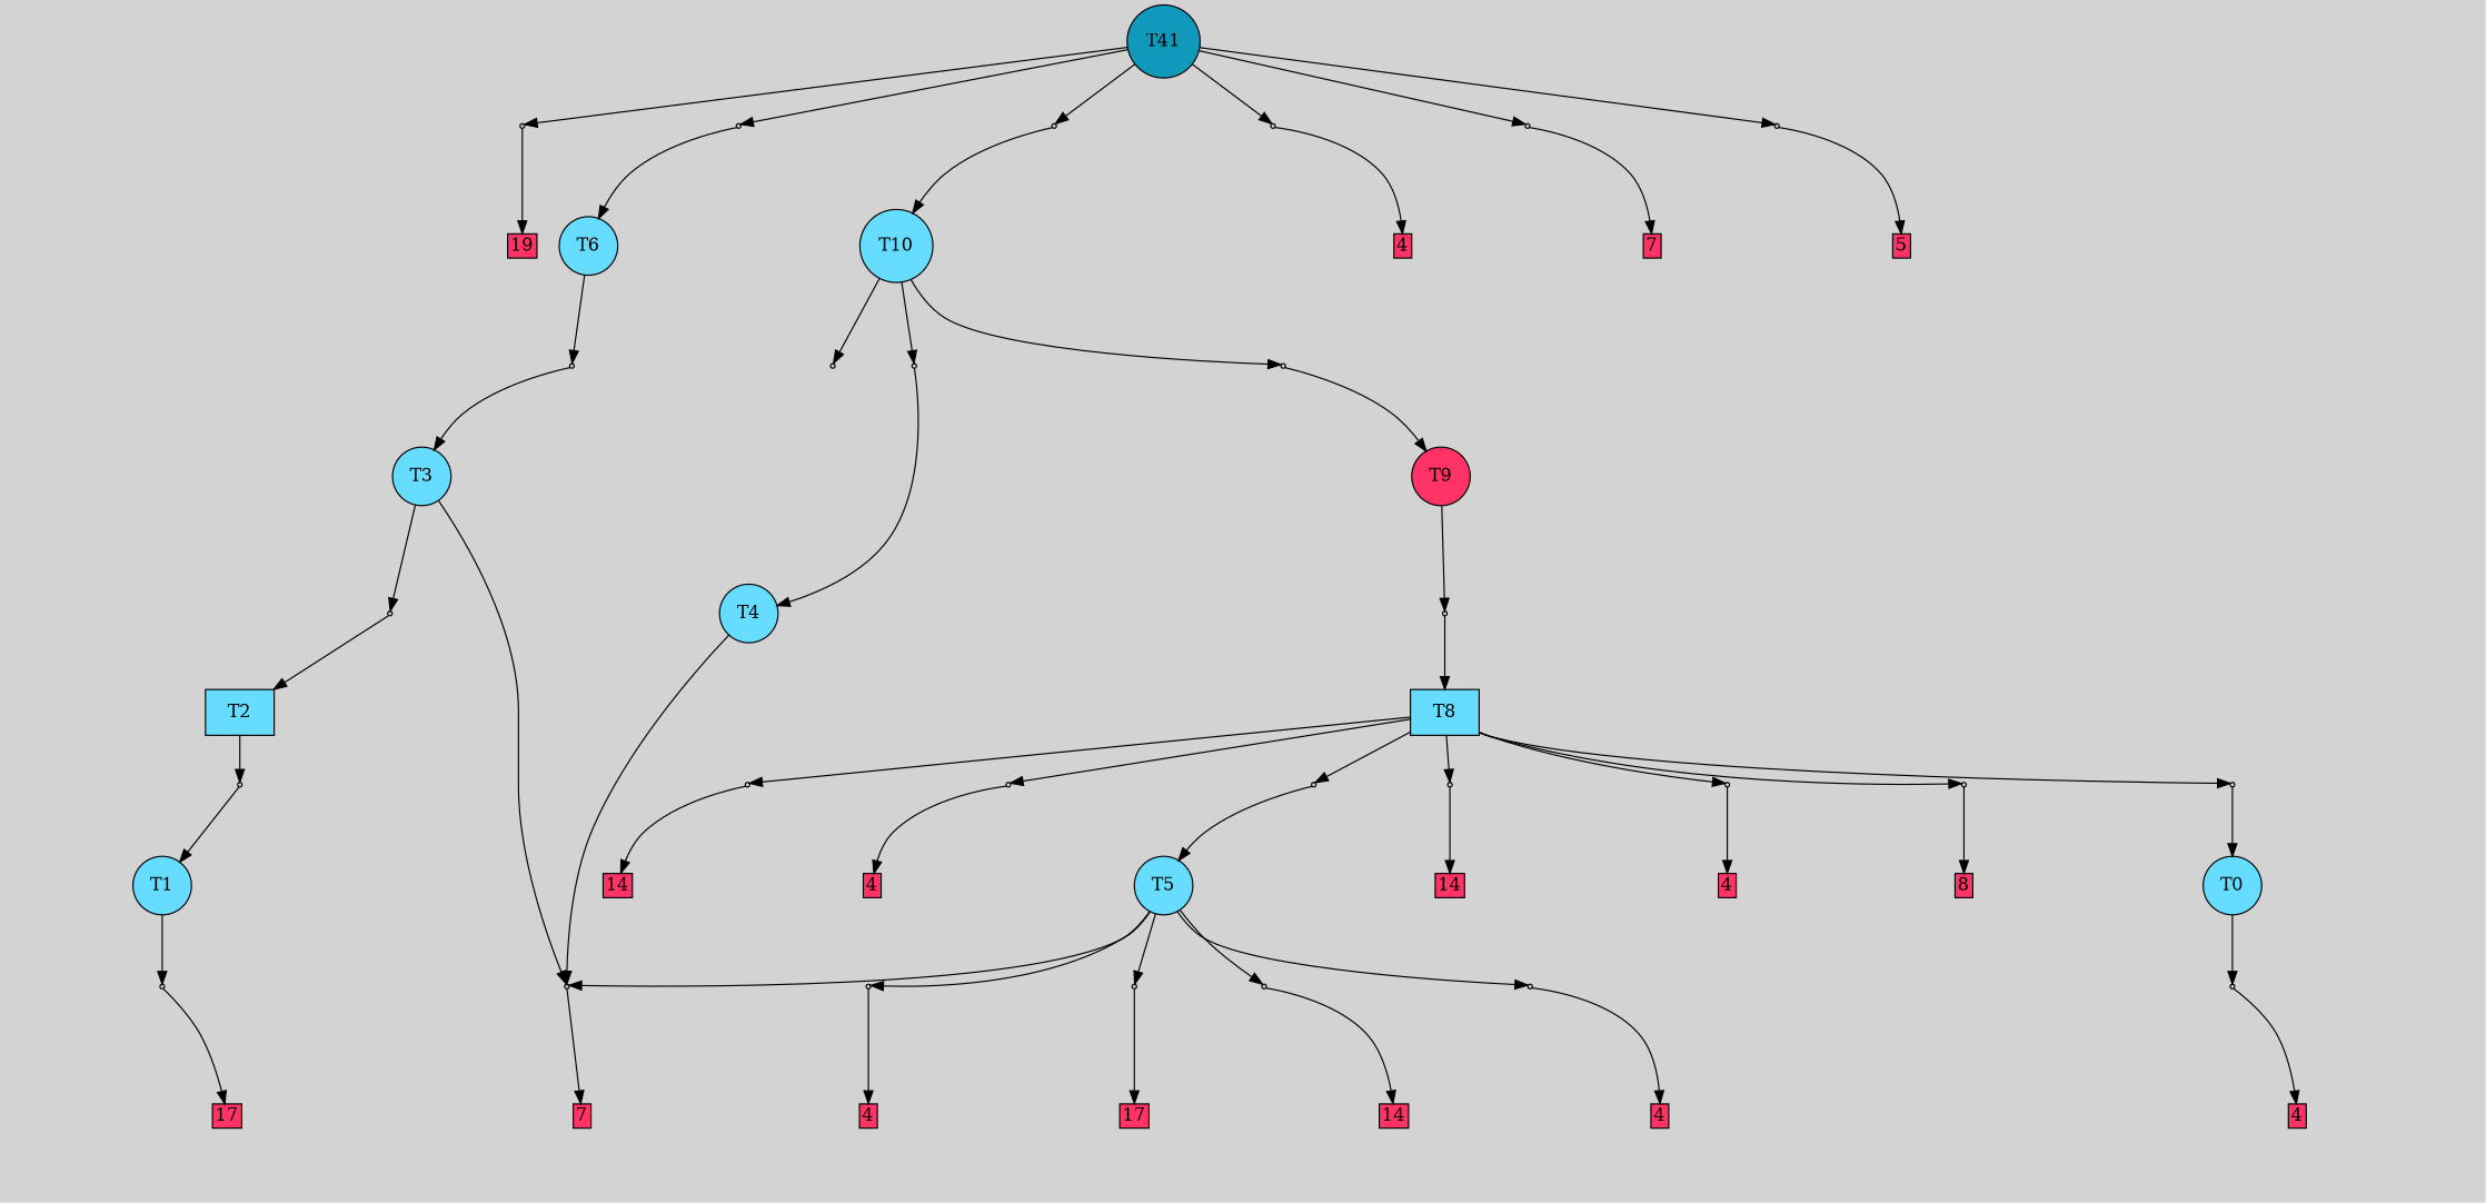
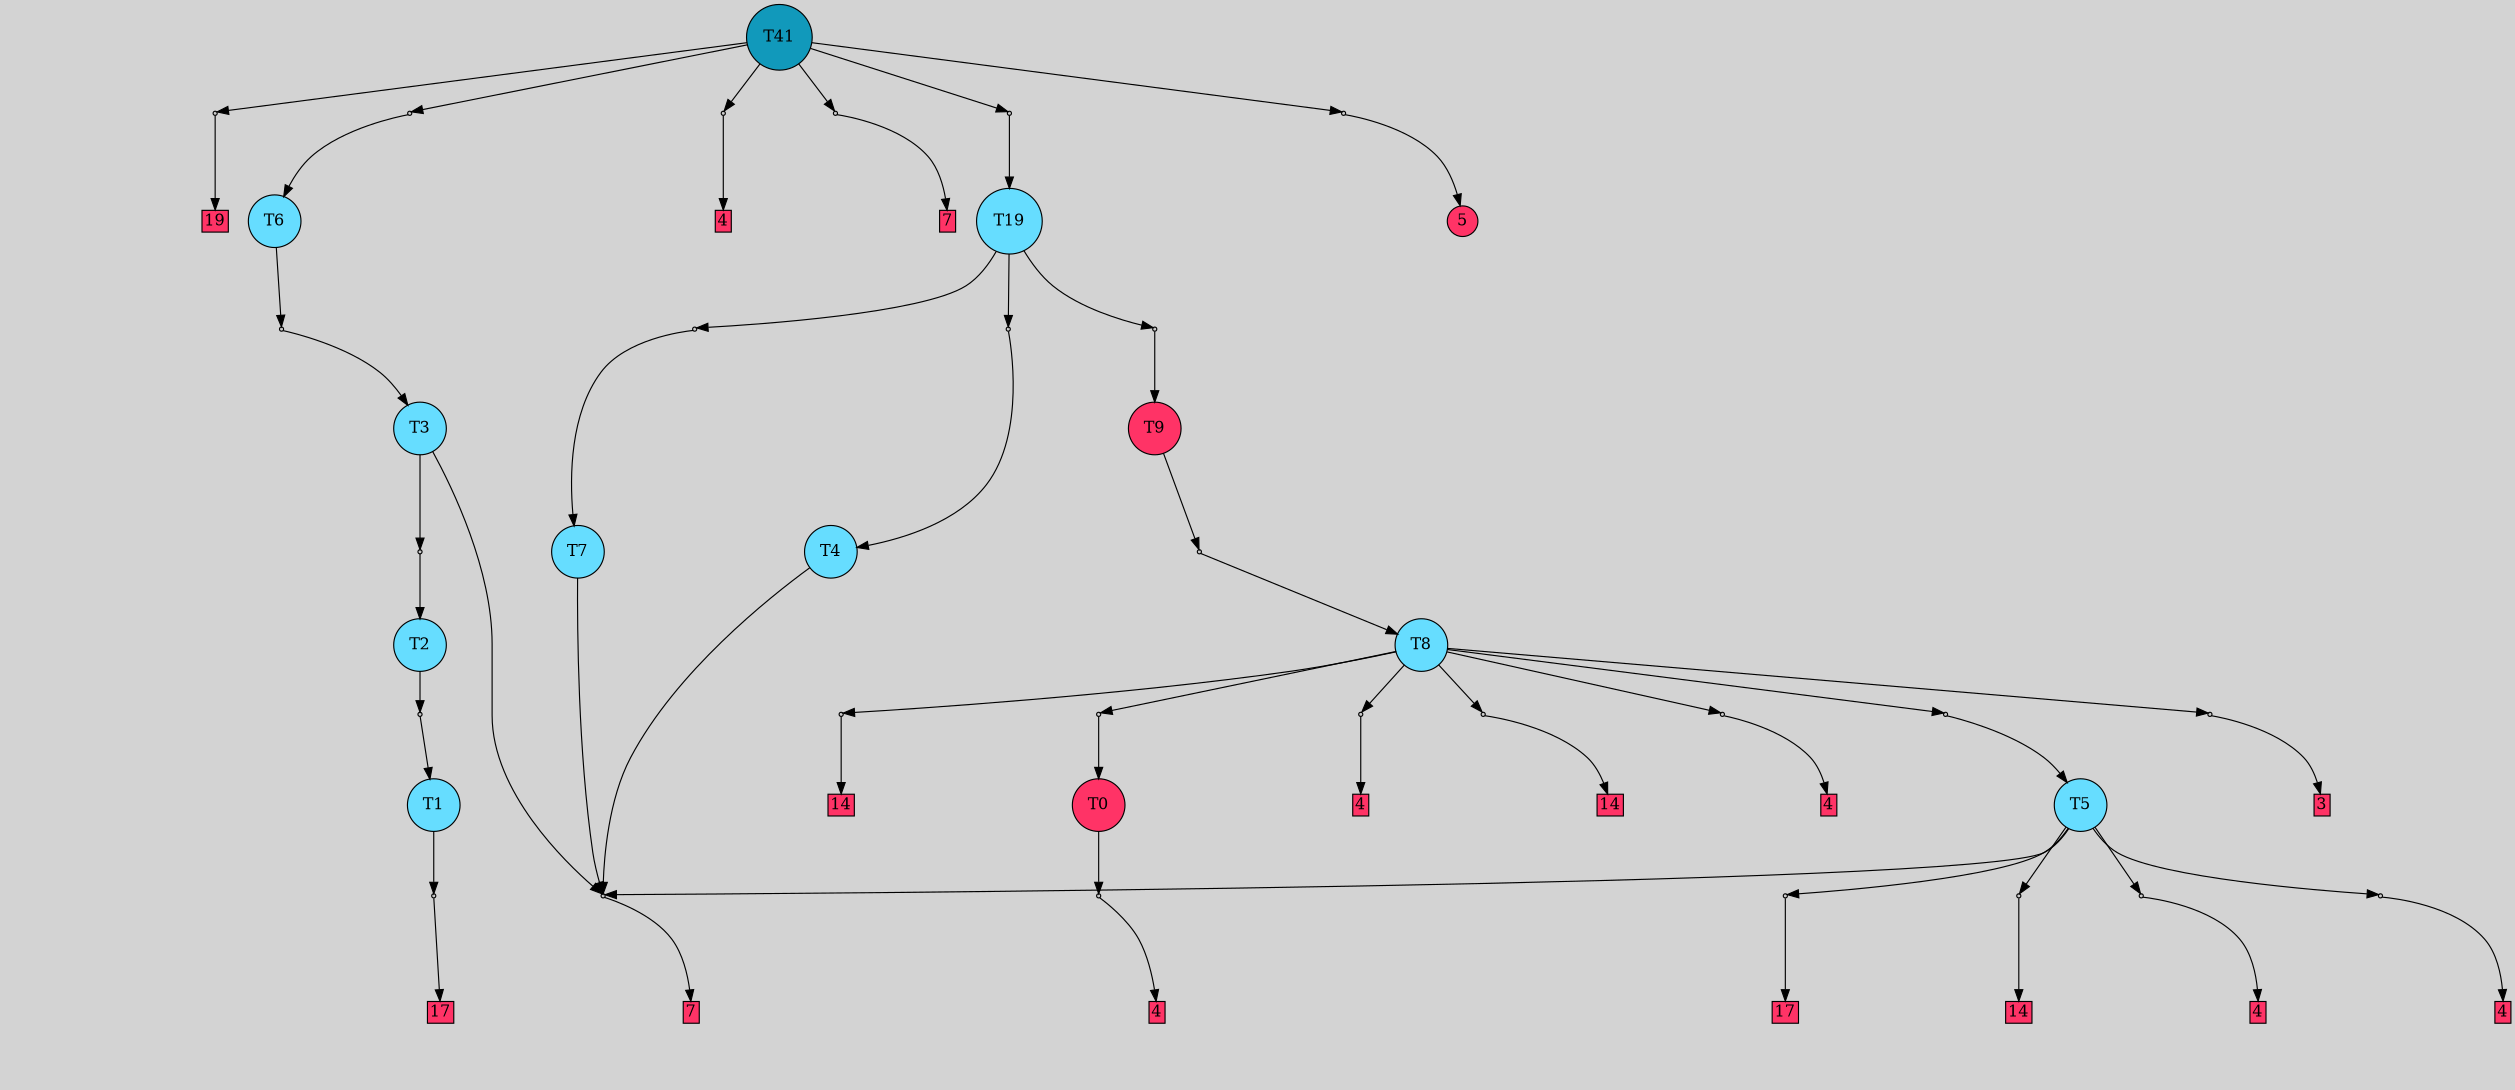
  digraph {
    bgcolor=lightgray
    fontname="DejaVu Serif"
    node [fontname="DejaVu Serif" shape=box style=filled]
    edge [fontname="DejaVu Serif"]
    n1 [fillcolor="#1199bb" label=T41 shape=circle]
    P21 [fillcolor="#cccccc" shape=point]
    P22 [fillcolor="#cccccc" shape=point]
    P23 [fillcolor="#cccccc" shape=point]
    P24 [fillcolor="#cccccc" shape=point]
    P25 [fillcolor="#cccccc" shape=point]
    P26 [fillcolor="#cccccc" shape=point]
-   T0 [fillcolor="#66ddff" shape=circle]
+   T0 [fillcolor="#ff3366" shape=circle]
    P0 [fillcolor="#cccccc" shape=point]
    n10 [label="2|2&1|267#0|1216&#92;n2|5&0|290#1|647&#92;n0|0&1|582#0|165&#92;n" style=invis]
    n11 [fillcolor="#ff3366" height=0 label=4 margin=0.03 width=0]
    T1 [fillcolor="#66ddff" shape=circle]
    P1 [fillcolor="#cccccc" shape=point]
    n14 [label="7|0&1|154#0|735&#92;n" style=invis]
    n15 [fillcolor="#ff3366" height=0 label=17 margin=0.03 width=0]
-   T2 [fillcolor="#66ddff"]
+   T2 [fillcolor="#66ddff" shape=circle]
    P2 [fillcolor="#cccccc" shape=point]
    n18 [label="5|7&1|527#0|146&#92;n7|0&0|703#0|1312&#92;n" style=invis]
    T3 [fillcolor="#66ddff" shape=circle]
    P3 [fillcolor="#cccccc" shape=point]
    P4 [fillcolor="#cccccc" shape=point]
    n22 [label="1|0&1|956#1|113&#92;n2|0&1|392#0|744&#92;n" style=invis]
    n23 [fillcolor="#ff3366" height=0 label=7 margin=0.03 width=0]
    n24 [label="3|6&1|36#1|20&#92;n1|0&0|494#1|532&#92;n" style=invis]
    T4 [fillcolor="#66ddff" shape=circle]
    T5 [fillcolor="#66ddff" shape=circle]
    P5 [fillcolor="#cccccc" shape=point]
    P6 [fillcolor="#cccccc" shape=point]
    P7 [fillcolor="#cccccc" shape=point]
    P8 [fillcolor="#cccccc" shape=point]
    n31 [label="5|0&1|771#1|1098&#92;n1|0&1|589#0|544&#92;n" style=invis]
    n32 [fillcolor="#ff3366" height=0 label=17 margin=0.03 width=0]
    n33 [label="1|0&1|235#1|998&#92;n" style=invis]
    n34 [fillcolor="#ff3366" height=0 label=14 margin=0.03 width=0]
    n35 [label="2|7&1|1336#1|130&#92;n4|5&0|1119#0|986&#92;n3|0&0|1117#1|230&#92;n5|2&1|1334#0|317&#92;n6|4&0|1080#1|107&#92;n1|2&0|282#0|180&#92;n2|5&0|290#1|647&#92;n0|0&1|582#0|165&#92;n" style=invis]
    n36 [fillcolor="#ff3366" height=0 label=4 margin=0.03 width=0]
    n37 [label="5|3&1|534#0|299&#92;n0|1&1|1097#0|1115&#92;n4|0&1|462#0|1073&#92;n" style=invis]
    n38 [fillcolor="#ff3366" height=0 label=4 margin=0.03 width=0]
    T6 [fillcolor="#66ddff" shape=circle]
    P9 [fillcolor="#cccccc" shape=point]
    n41 [label="0|3&1|1258#0|369&#92;n6|6&0|939#0|646&#92;n2|2&1|610#0|1057&#92;n6|2&0|346#0|283&#92;n0|1&0|198#0|1035&#92;n2|0&0|554#0|17&#92;n" style=invis]
-   T8 [fillcolor="#66ddff"]
+   T7 [fillcolor="#66ddff" shape=circle]
+   T8 [fillcolor="#66ddff" shape=circle]
    P10 [fillcolor="#cccccc" shape=point]
    P11 [fillcolor="#cccccc" shape=point]
    P12 [fillcolor="#cccccc" shape=point]
    P13 [fillcolor="#cccccc" shape=point]
    P14 [fillcolor="#cccccc" shape=point]
    P15 [fillcolor="#cccccc" shape=point]
    P16 [fillcolor="#cccccc" shape=point]
    n51 [label="6|6&1|440#0|662&#92;n3|5&1|175#0|86&#92;n2|1&0|853#1|360&#92;n3|2&0|793#1|1091&#92;n2|0&0|442#0|17&#92;n" style=invis]
    n52 [label="2|0&1|1019#1|1156&#92;n" style=invis]
    n53 [fillcolor="#ff3366" height=0 label=14 margin=0.03 width=0]
    n54 [label="2|0&1|974#1|71&#92;n" style=invis]
    n55 [fillcolor="#ff3366" height=0 label=4 margin=0.03 width=0]
    n56 [label="6|2&1|696#0|462&#92;n1|0&0|666#1|740&#92;n" style=invis]
-   n57 [fillcolor="#ff3366" height=0 label=8 margin=0.03 width=0]
+   n57 [fillcolor="#ff3366" height=0 label=3 margin=0.03 width=0]
    n58 [label="6|2&1|107#0|204&#92;n2|0&0|994#1|487&#92;n" style=invis]
    n59 [fillcolor="#ff3366" height=0 label=14 margin=0.03 width=0]
    n60 [label="7|3&1|97#1|328&#92;n6|4&0|1051#0|198&#92;n0|0&1|1071#0|1196&#92;n" style=invis]
    n61 [fillcolor="#ff3366" height=0 label=4 margin=0.03 width=0]
    n62 [label="4|4&1|935#1|926&#92;n1|5&0|1244#1|143&#92;n0|0&1|582#0|165&#92;n" style=invis]
    T9 [fillcolor="#ff3366" shape=circle]
    P17 [fillcolor="#cccccc" shape=point]
    n65 [label="0|0&1|226#1|475&#92;n3|0&1|235#0|840&#92;n" style=invis]
-   T10 [fillcolor="#66ddff" shape=circle]
+   T10 [fillcolor="#66ddff" shape=circle label=T19]
    P18 [fillcolor="#cccccc" shape=point]
    P19 [fillcolor="#cccccc" shape=point]
    P20 [fillcolor="#cccccc" shape=point]
    n70 [label="7|4&1|79#1|1006&#92;n7|0&0|1220#1|854&#92;n" style=invis]
    n71 [label="5|2&1|340#0|778&#92;n7|1&1|1082#1|40&#92;n2|0&0|554#0|17&#92;n" style=invis]
    n72 [label="5|2&1|186#1|789&#92;n7|4&1|303#1|1006&#92;n7|1&0|308#0|239&#92;n2|0&0|442#0|17&#92;n" style=invis]
    n73 [label="3|0&1|792#1|553&#92;n2|0&0|1208#1|366&#92;n2|0&1|374#0|624&#92;n" style=invis]
    n74 [fillcolor="#ff3366" height=0 label=19 margin=0.03 width=0]
    n75 [label="7|7&1|1005#1|364&#92;n2|7&1|507#0|903&#92;n7|0&0|1039#1|214&#92;n1|3&1|351#0|376&#92;n6|0&0|1003#1|395&#92;n" style=invis]
    n76 [label="5|5&1|465#0|1097&#92;n7|1&0|461#1|251&#92;n0|6&0|1249#1|515&#92;n4|5&0|70#1|566&#92;n7|1&0|981#0|782&#92;n3|2&0|793#1|1091&#92;n2|0&0|442#0|17&#92;n" style=invis]
    n77 [fillcolor="#ff3366" height=0 label=4 margin=0.03 width=0]
    n78 [label="2|0&1|654#1|440&#92;n2|0&1|392#0|744&#92;n" style=invis]
    n79 [fillcolor="#ff3366" height=0 label=7 margin=0.03 width=0]
    n80 [label="1|3&1|437#1|334&#92;n7|4&1|303#1|1006&#92;n7|1&0|308#0|239&#92;n0|2&0|27#1|1127&#92;n2|0&0|442#0|17&#92;n" style=invis]
    n81 [label="7|0&1|853#0|820&#92;n" style=invis]
-   n82 [fillcolor="#ff3366" height=0 label=5 margin=0.03 width=0]
+   n82 [fillcolor="#ff3366" height=0 label=5 margin=0.03 shape=circle width=0]
    subgraph sub_1 {
      rank=same
      n1
    }
    n1 -> P21
    n1 -> P22
    n1 -> P23
    n1 -> P24
    n1 -> P25
    n1 -> P26
    P21 -> n73 [style=invis]
    P21 -> n74
    P22 -> T6
    P22 -> n75 [style=invis]
    P23 -> n76 [style=invis]
    P23 -> n77
    P24 -> n78 [style=invis]
    P24 -> n79
    P25 -> T10
    P25 -> n80 [style=invis]
    P26 -> n81 [style=invis]
    P26 -> n82
    T0 -> P0
    P0 -> n10 [style=invis]
    P0 -> n11
    T1 -> P1
    P1 -> n14 [style=invis]
    P1 -> n15
    T2 -> P2
    P2 -> T1
    P2 -> n18 [style=invis]
    T3 -> P3
    T3 -> P4
    P3 -> n22 [style=invis]
    P3 -> n23
    P4 -> T2
    P4 -> n24 [style=invis]
    T4 -> P3
    T5 -> P3
    T5 -> P5
    T5 -> P6
    T5 -> P7
    T5 -> P8
    P5 -> n31 [style=invis]
    P5 -> n32
    P6 -> n33 [style=invis]
    P6 -> n34
    P7 -> n35 [style=invis]
    P7 -> n36
    P8 -> n37 [style=invis]
    P8 -> n38
    T6 -> P9
    P9 -> T3
    P9 -> n41 [style=invis]
+   T7 -> P3
    T8 -> P10
    T8 -> P11
    T8 -> P12
    T8 -> P13
    T8 -> P14
    T8 -> P15
    T8 -> P16
    P10 -> T5
    P10 -> n51 [style=invis]
    P11 -> n52 [style=invis]
    P11 -> n53
    P12 -> n54 [style=invis]
    P12 -> n55
    P13 -> n56 [style=invis]
    P13 -> n57
    P14 -> n58 [style=invis]
    P14 -> n59
    P15 -> n60 [style=invis]
    P15 -> n61
    P16 -> T0
    P16 -> n62 [style=invis]
    T9 -> P17
    P17 -> T8
    P17 -> n65 [style=invis]
    T10 -> P18
    T10 -> P19
    T10 -> P20
    P18 -> T9
    P18 -> n70 [style=invis]
+   P19 -> T7
    P19 -> n71 [style=invis]
    P20 -> T4
    P20 -> n72 [style=invis]
  }
